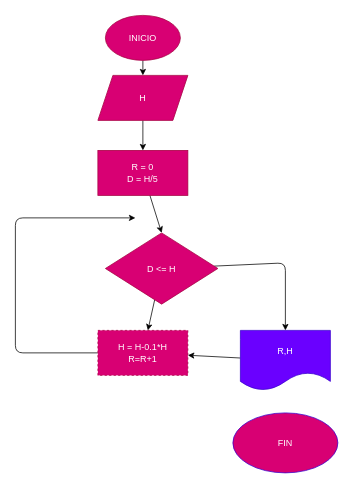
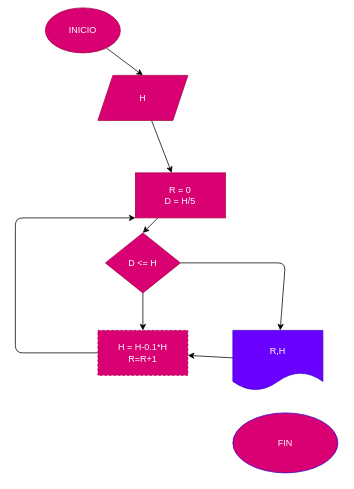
  <mxCell id="0" />
  <mxCell id="1" parent="0" />
  <mxCell id="2" value="" style="edgeStyle=none;html=1;" edge="1" parent="1" source="3"><mxGeometry relative="1" as="geometry"><mxPoint x="190" y="100" as="targetPoint" /></mxGeometry></mxCell>
- <mxCell id="3" value="INICIO" style="ellipse;whiteSpace=wrap;html=1;fillColor=#d80073;fontColor=#ffffff;strokeColor=#A50040;" vertex="1" parent="1"><mxGeometry x="140" y="20" width="100" height="60" as="geometry" /></mxCell>
+ <mxCell id="3" value="INICIO" style="ellipse;whiteSpace=wrap;html=1;fillColor=#d80073;fontColor=#ffffff;strokeColor=#A50040;" vertex="1" parent="1"><mxGeometry x="60" y="10" width="100" height="60" as="geometry" /></mxCell>
  <mxCell id="4" value="" style="edgeStyle=none;html=1;" edge="1" parent="1" source="5" target="7"><mxGeometry relative="1" as="geometry" /></mxCell>
  <mxCell id="5" value="H" style="shape=parallelogram;perimeter=parallelogramPerimeter;whiteSpace=wrap;html=1;fixedSize=1;fillColor=#d80073;fontColor=#ffffff;strokeColor=#A50040;" vertex="1" parent="1"><mxGeometry x="130" y="100" width="120" height="60" as="geometry" /></mxCell>
  <mxCell id="6" value="" style="edgeStyle=none;html=1;entryX=0.5;entryY=0;entryDx=0;entryDy=0;" edge="1" parent="1" source="7" target="10"><mxGeometry relative="1" as="geometry"><mxPoint x="190" y="290" as="targetPoint" /></mxGeometry></mxCell>
- <mxCell id="7" value="R = 0&lt;br&gt;D = H/5" style="whiteSpace=wrap;html=1;fillColor=#d80073;fontColor=#ffffff;strokeColor=#A50040;" vertex="1" parent="1"><mxGeometry x="130" y="200" width="120" height="60" as="geometry" /></mxCell>
+ <mxCell id="7" value="R = 0&lt;br&gt;D = H/5" style="whiteSpace=wrap;html=1;fillColor=#d80073;fontColor=#ffffff;strokeColor=#A50040;" vertex="1" parent="1"><mxGeometry x="180" y="230" width="120" height="60" as="geometry" /></mxCell>
  <mxCell id="8" value="" style="edgeStyle=none;html=1;" edge="1" parent="1" source="10" target="12"><mxGeometry relative="1" as="geometry" /></mxCell>
  <mxCell id="9" value="" style="edgeStyle=none;html=1;" edge="1" parent="1" source="10" target="14"><mxGeometry relative="1" as="geometry"><Array as="points"><mxPoint x="380" y="350" /></Array></mxGeometry></mxCell>
- <mxCell id="10" value="D &amp;lt;= H" style="rhombus;whiteSpace=wrap;html=1;fillColor=#d80073;fontColor=#ffffff;strokeColor=#A50040;" vertex="1" parent="1"><mxGeometry x="140" y="310" width="150" height="95" as="geometry" /></mxCell>
+ <mxCell id="10" value="D &amp;lt;= H" style="rhombus;whiteSpace=wrap;html=1;fillColor=#d80073;fontColor=#ffffff;strokeColor=#A50040;" vertex="1" parent="1"><mxGeometry x="140" y="310" width="100" height="80" as="geometry" /></mxCell>
  <mxCell id="11" value="" style="edgeStyle=none;html=1;" edge="1" parent="1" source="12"><mxGeometry relative="1" as="geometry"><mxPoint x="180" y="290" as="targetPoint" /><Array as="points"><mxPoint x="20" y="470" /><mxPoint x="20" y="290" /></Array></mxGeometry></mxCell>
  <mxCell id="12" value="H = H-0.1*H&lt;br&gt;R=R+1" style="whiteSpace=wrap;html=1;fillColor=#d80073;fontColor=#ffffff;strokeColor=#A50040;dashed=1;" vertex="1" parent="1"><mxGeometry x="130" y="440" width="120" height="60" as="geometry" /></mxCell>
  <mxCell id="13" value="" style="edgeStyle=none;html=1;" edge="1" parent="1" source="14" target="12"><mxGeometry relative="1" as="geometry" /></mxCell>
- <mxCell id="14" value="R,H" style="shape=document;whiteSpace=wrap;html=1;boundedLbl=1;fillColor=#6a00ff;fontColor=#ffffff;strokeColor=#3700CC;" vertex="1" parent="1"><mxGeometry x="320" y="440" width="120" height="80" as="geometry" /></mxCell>
+ <mxCell id="14" value="R,H" style="shape=document;whiteSpace=wrap;html=1;boundedLbl=1;fillColor=#6a00ff;fontColor=#ffffff;strokeColor=#3700CC;" vertex="1" parent="1"><mxGeometry x="310" y="440" width="120" height="80" as="geometry" /></mxCell>
  <mxCell id="15" value="FIN" style="ellipse;whiteSpace=wrap;html=1;fillColor=#d80073;fontColor=#ffffff;strokeColor=#3700CC;" vertex="1" parent="1"><mxGeometry x="310" y="550" width="140" height="80" as="geometry" /></mxCell>
